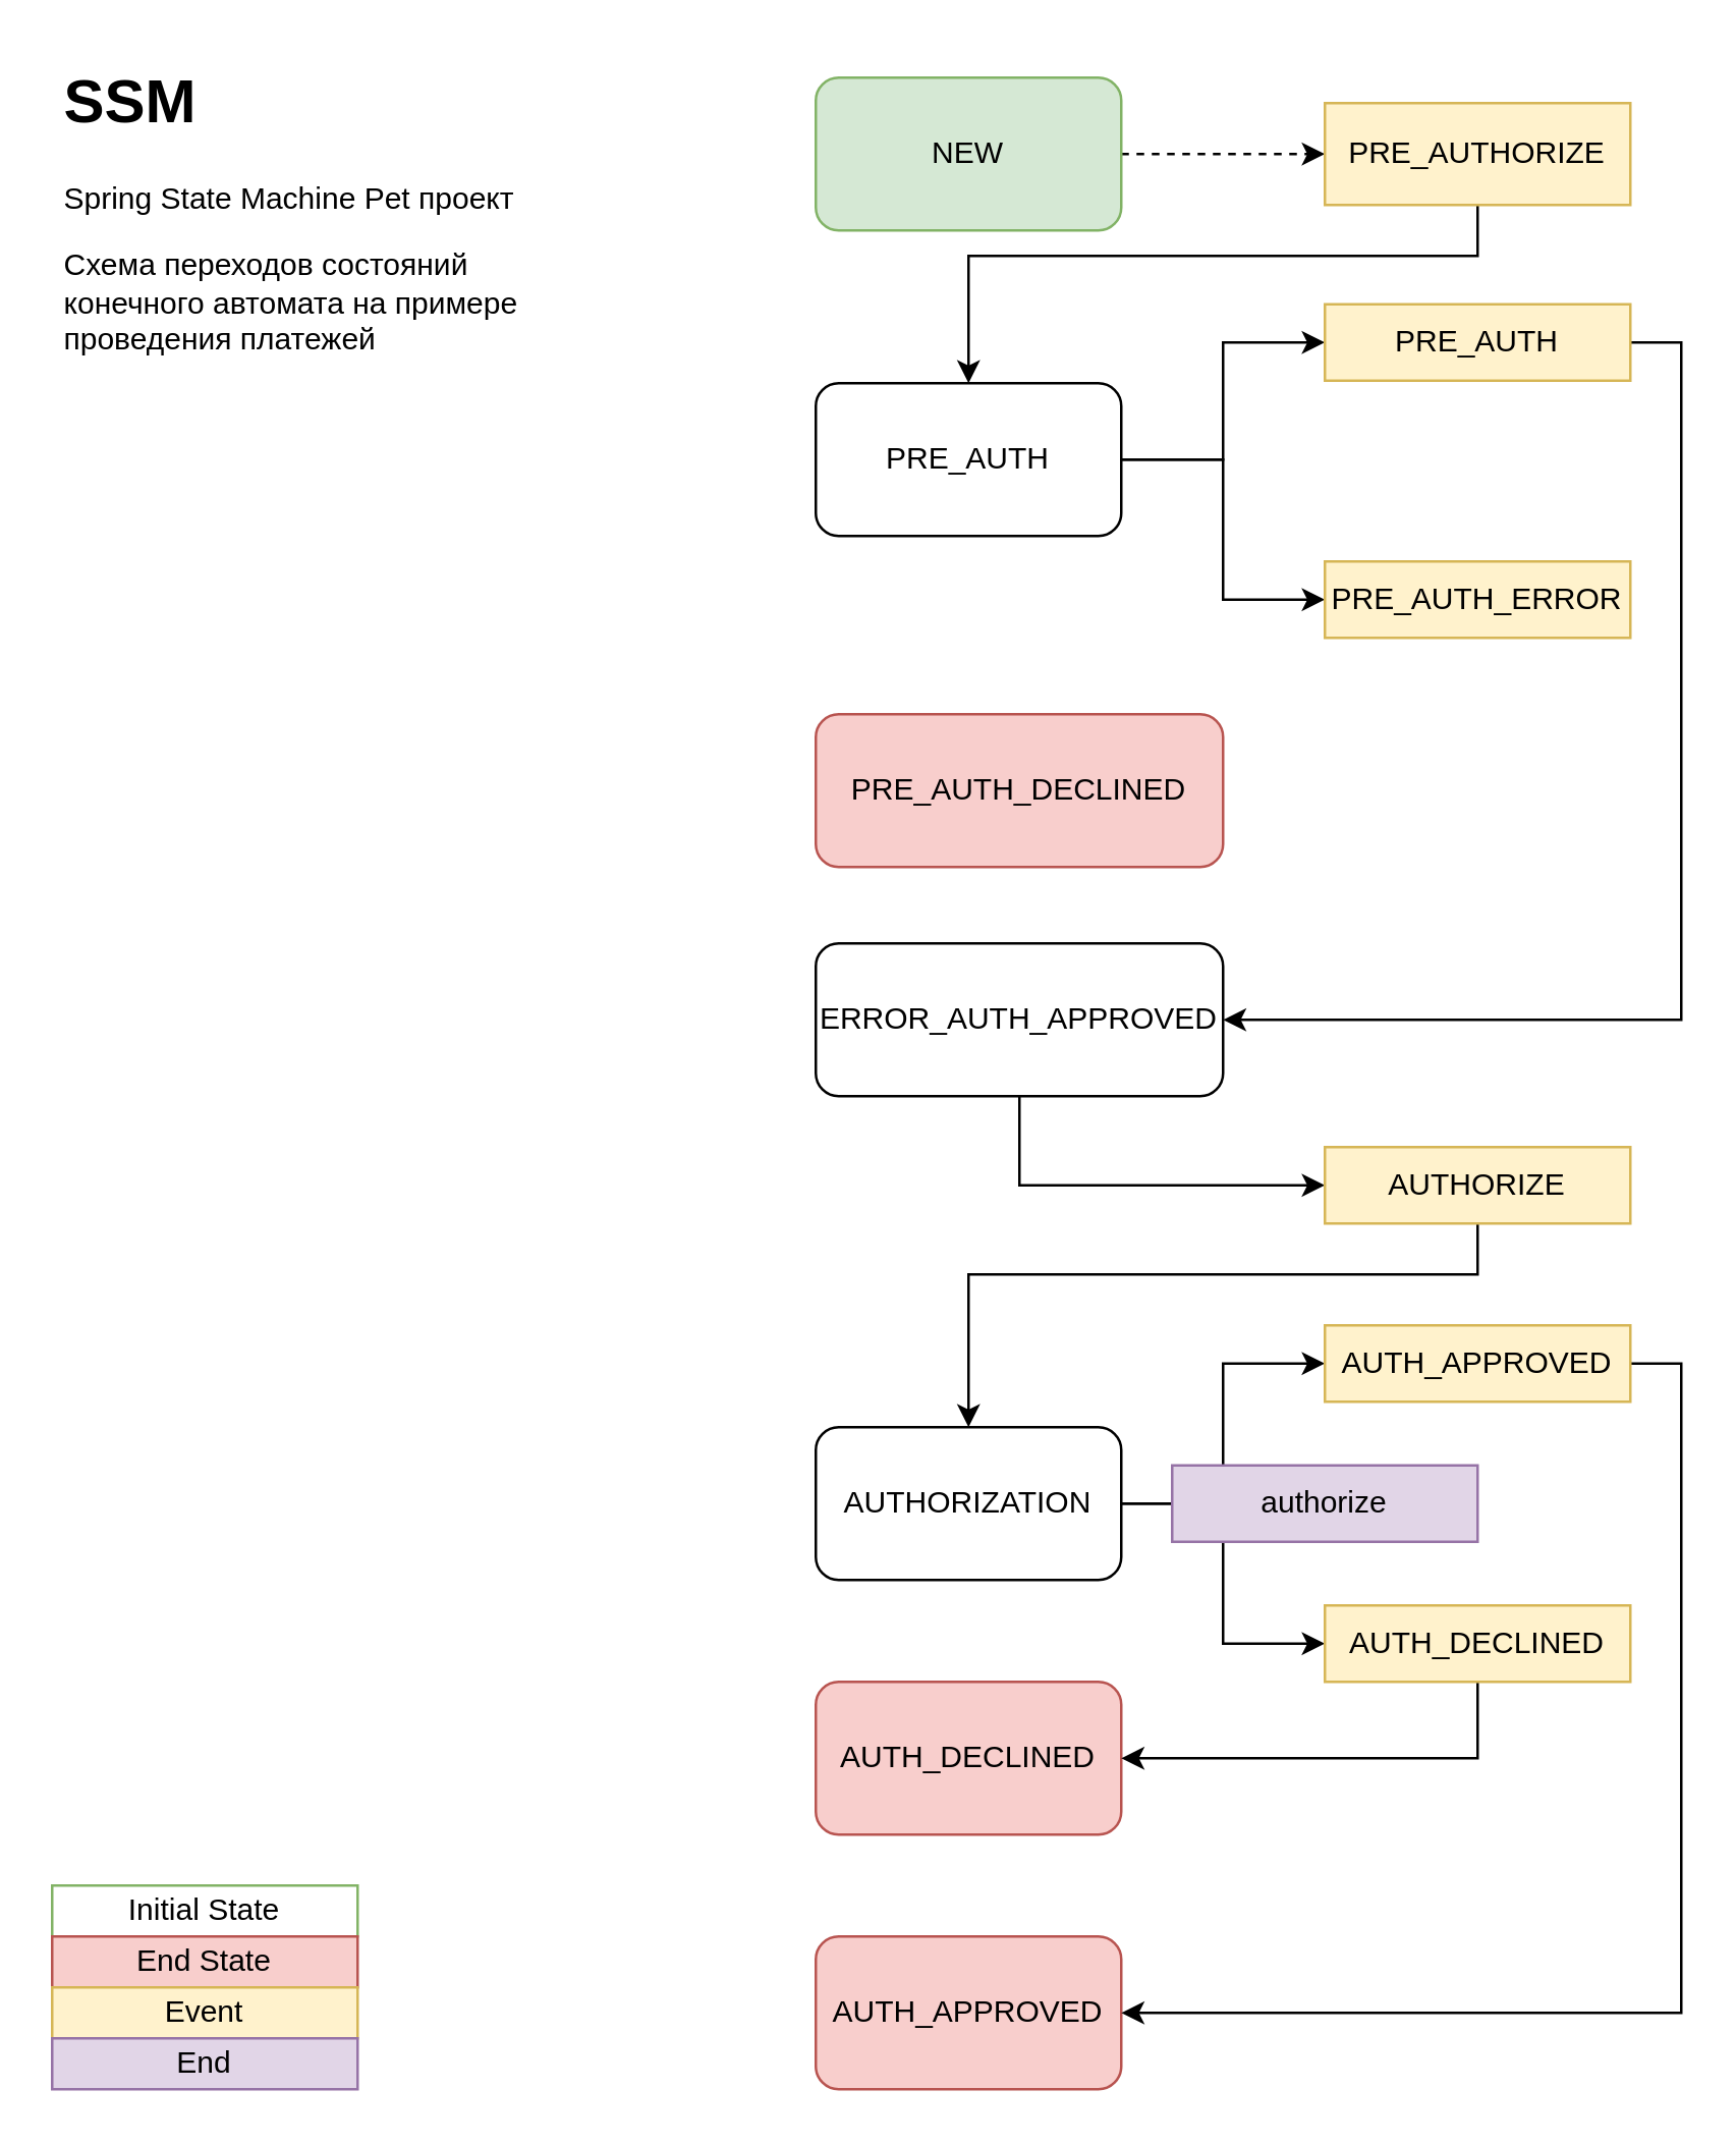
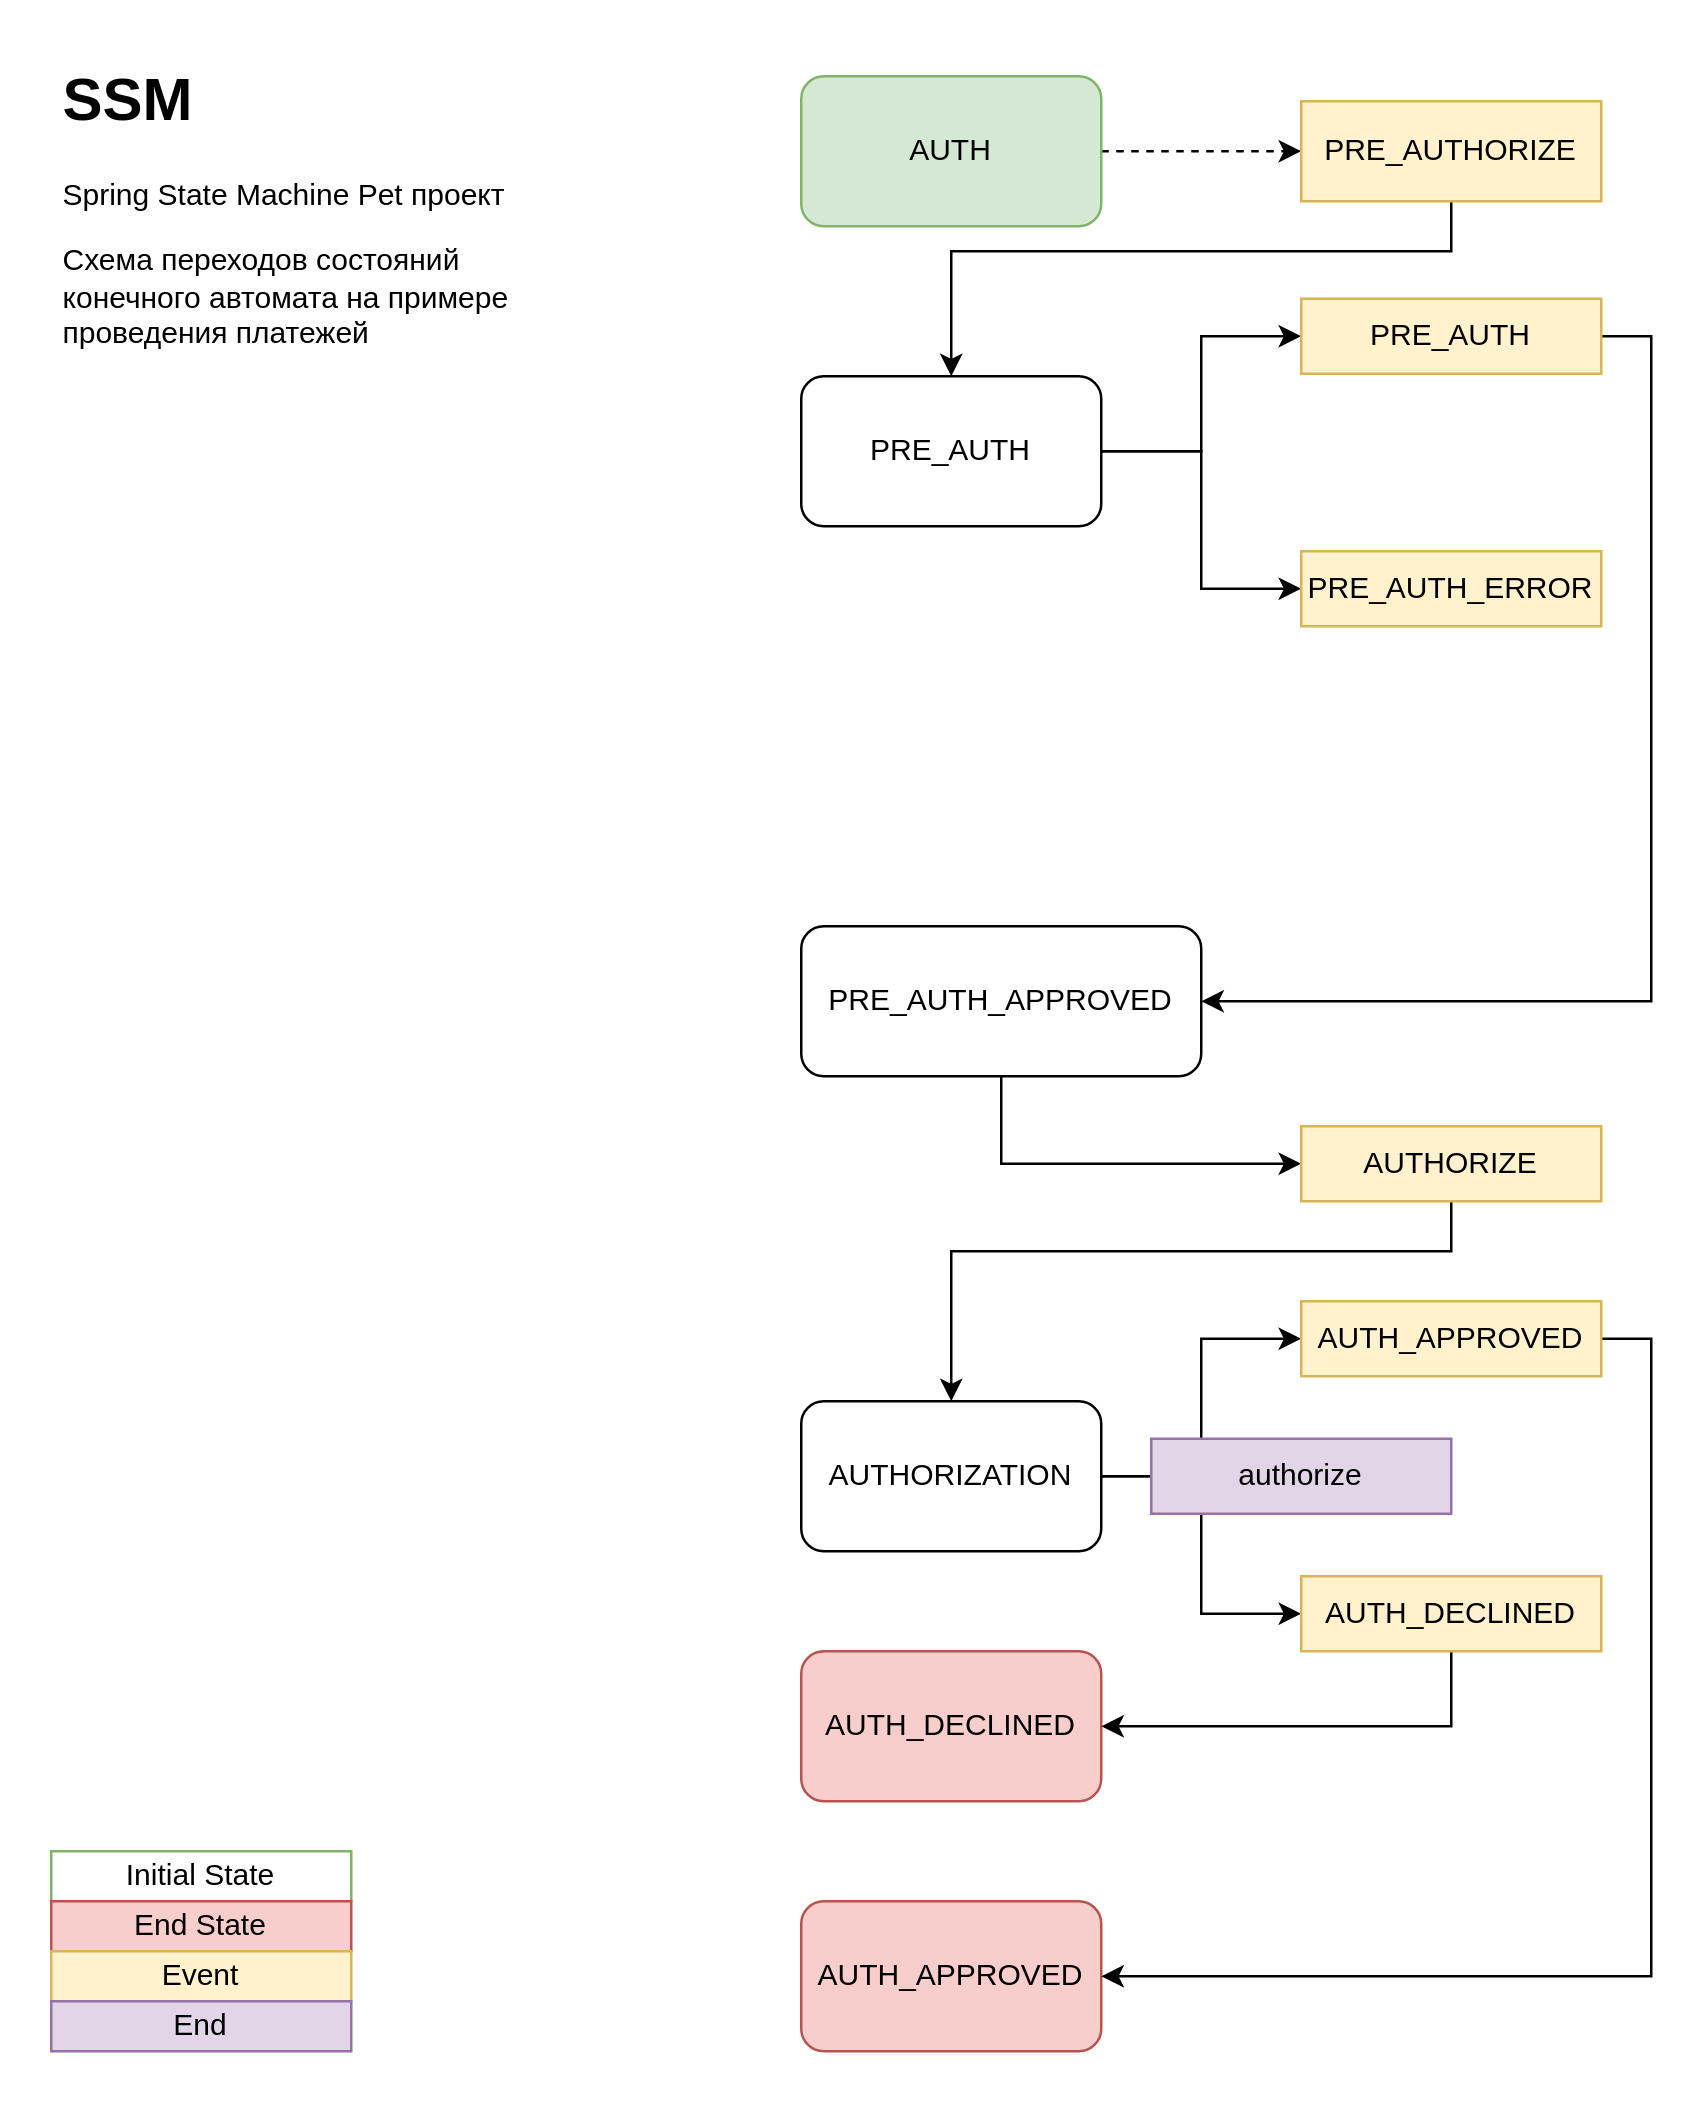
  <mxCell id="0" />
  <mxCell id="1" parent="0" />
  <mxCell id="2" style="edgeStyle=orthogonalEdgeStyle;rounded=0;orthogonalLoop=1;jettySize=auto;html=1;entryX=0;entryY=0.5;entryDx=0;entryDy=0;fontSize=12;dashed=1;" edge="1" parent="1" source="3" target="19"><mxGeometry relative="1" as="geometry" /></mxCell>
- <mxCell id="3" value="NEW" style="rounded=1;whiteSpace=wrap;html=1;fillColor=#d5e8d4;strokeColor=#82b366;" vertex="1" parent="1"><mxGeometry x="320" y="30" width="120" height="60" as="geometry" /></mxCell>
+ <mxCell id="3" value="AUTH" style="rounded=1;whiteSpace=wrap;html=1;fillColor=#d5e8d4;strokeColor=#82b366;" vertex="1" parent="1"><mxGeometry x="320" y="30" width="120" height="60" as="geometry" /></mxCell>
  <mxCell id="4" style="edgeStyle=orthogonalEdgeStyle;rounded=0;orthogonalLoop=1;jettySize=auto;html=1;entryX=0;entryY=0.5;entryDx=0;entryDy=0;fontSize=12;" edge="1" parent="1" source="6" target="21"><mxGeometry relative="1" as="geometry" /></mxCell>
  <mxCell id="5" style="edgeStyle=orthogonalEdgeStyle;rounded=0;orthogonalLoop=1;jettySize=auto;html=1;entryX=0;entryY=0.5;entryDx=0;entryDy=0;fontSize=12;" edge="1" parent="1" source="6" target="22"><mxGeometry relative="1" as="geometry" /></mxCell>
  <mxCell id="6" value="PRE_AUTH" style="rounded=1;whiteSpace=wrap;html=1;" vertex="1" parent="1"><mxGeometry x="320" y="150" width="120" height="60" as="geometry" /></mxCell>
  <mxCell id="7" style="edgeStyle=orthogonalEdgeStyle;rounded=0;orthogonalLoop=1;jettySize=auto;html=1;entryX=0;entryY=0.5;entryDx=0;entryDy=0;fontSize=12;" edge="1" parent="1" source="8" target="24"><mxGeometry relative="1" as="geometry"><Array as="points"><mxPoint x="400" y="465" /></Array></mxGeometry></mxCell>
- <mxCell id="8" value="ERROR_AUTH_APPROVED" style="rounded=1;whiteSpace=wrap;html=1;" vertex="1" parent="1"><mxGeometry x="320" y="370" width="160" height="60" as="geometry" /></mxCell>
- <mxCell id="9" value="PRE_AUTH_DECLINED" style="rounded=1;whiteSpace=wrap;html=1;fillColor=#f8cecc;strokeColor=#b85450;" vertex="1" parent="1"><mxGeometry x="320" y="280" width="160" height="60" as="geometry" /></mxCell>
+ <mxCell id="8" value="PRE_AUTH_APPROVED" style="rounded=1;whiteSpace=wrap;html=1;" vertex="1" parent="1"><mxGeometry x="320" y="370" width="160" height="60" as="geometry" /></mxCell>
  <mxCell id="10" style="edgeStyle=orthogonalEdgeStyle;rounded=0;orthogonalLoop=1;jettySize=auto;html=1;entryX=0;entryY=0.5;entryDx=0;entryDy=0;fontSize=12;" edge="1" parent="1" source="12" target="26"><mxGeometry relative="1" as="geometry" /></mxCell>
  <mxCell id="11" style="edgeStyle=orthogonalEdgeStyle;rounded=0;orthogonalLoop=1;jettySize=auto;html=1;entryX=0;entryY=0.5;entryDx=0;entryDy=0;fontSize=12;" edge="1" parent="1" source="12" target="28"><mxGeometry relative="1" as="geometry" /></mxCell>
  <mxCell id="12" value="AUTHORIZATION" style="whiteSpace=wrap;html=1;rounded=1;" vertex="1" parent="1"><mxGeometry x="320" y="560" width="120" height="60" as="geometry" /></mxCell>
  <mxCell id="13" value="AUTH_APPROVED" style="whiteSpace=wrap;html=1;rounded=1;fillColor=#f8cecc;strokeColor=#b85450;" vertex="1" parent="1"><mxGeometry x="320" y="760" width="120" height="60" as="geometry" /></mxCell>
  <mxCell id="14" value="AUTH_DECLINED" style="whiteSpace=wrap;html=1;rounded=1;fillColor=#f8cecc;strokeColor=#b85450;" vertex="1" parent="1"><mxGeometry x="320" y="660" width="120" height="60" as="geometry" /></mxCell>
  <mxCell id="15" value="Initial State" style="rounded=0;whiteSpace=wrap;html=1;fillColor=#ffffff;strokeColor=#82b366;" vertex="1" parent="1"><mxGeometry x="20" y="740" width="120" height="20" as="geometry" /></mxCell>
  <mxCell id="16" value="End State" style="rounded=0;whiteSpace=wrap;html=1;fillColor=#f8cecc;strokeColor=#b85450;" vertex="1" parent="1"><mxGeometry x="20" y="760" width="120" height="20" as="geometry" /></mxCell>
  <mxCell id="17" value="&lt;font style=&quot;font-size: 12px;&quot;&gt;Event&lt;/font&gt;" style="rounded=0;whiteSpace=wrap;html=1;fontSize=8;fillColor=#fff2cc;strokeColor=#d6b656;" vertex="1" parent="1"><mxGeometry x="20" y="780" width="120" height="20" as="geometry" /></mxCell>
  <mxCell id="18" style="edgeStyle=orthogonalEdgeStyle;rounded=0;orthogonalLoop=1;jettySize=auto;html=1;entryX=0.5;entryY=0;entryDx=0;entryDy=0;fontSize=12;" edge="1" parent="1" source="19" target="6"><mxGeometry relative="1" as="geometry"><Array as="points"><mxPoint x="580" y="100" /><mxPoint x="380" y="100" /></Array></mxGeometry></mxCell>
  <mxCell id="19" value="PRE_AUTHORIZE" style="rounded=0;whiteSpace=wrap;html=1;fontSize=12;fillColor=#fff2cc;strokeColor=#d6b656;" vertex="1" parent="1"><mxGeometry x="520" y="40" width="120" height="40" as="geometry" /></mxCell>
  <mxCell id="20" style="edgeStyle=orthogonalEdgeStyle;rounded=0;orthogonalLoop=1;jettySize=auto;html=1;entryX=1;entryY=0.5;entryDx=0;entryDy=0;fontSize=12;" edge="1" parent="1" source="21" target="8"><mxGeometry relative="1" as="geometry"><Array as="points"><mxPoint x="660" y="134" /><mxPoint x="660" y="400" /></Array></mxGeometry></mxCell>
  <mxCell id="21" value="PRE_AUTH" style="rounded=0;whiteSpace=wrap;html=1;fontSize=12;fillColor=#fff2cc;strokeColor=#d6b656;" vertex="1" parent="1"><mxGeometry x="520" y="119" width="120" height="30" as="geometry" /></mxCell>
  <mxCell id="22" value="PRE_AUTH_ERROR" style="rounded=0;whiteSpace=wrap;html=1;fontSize=12;fillColor=#fff2cc;strokeColor=#d6b656;" vertex="1" parent="1"><mxGeometry x="520" y="220" width="120" height="30" as="geometry" /></mxCell>
  <mxCell id="23" style="edgeStyle=orthogonalEdgeStyle;rounded=0;orthogonalLoop=1;jettySize=auto;html=1;entryX=0.5;entryY=0;entryDx=0;entryDy=0;fontSize=12;" edge="1" parent="1" source="24" target="12"><mxGeometry relative="1" as="geometry"><Array as="points"><mxPoint x="580" y="500" /><mxPoint x="380" y="500" /></Array></mxGeometry></mxCell>
  <mxCell id="24" value="AUTHORIZE" style="rounded=0;whiteSpace=wrap;html=1;fontSize=12;fillColor=#fff2cc;strokeColor=#d6b656;" vertex="1" parent="1"><mxGeometry x="520" y="450" width="120" height="30" as="geometry" /></mxCell>
  <mxCell id="25" style="edgeStyle=orthogonalEdgeStyle;rounded=0;orthogonalLoop=1;jettySize=auto;html=1;entryX=1;entryY=0.5;entryDx=0;entryDy=0;fontSize=12;" edge="1" parent="1" source="26" target="13"><mxGeometry relative="1" as="geometry"><Array as="points"><mxPoint x="660" y="535" /><mxPoint x="660" y="790" /></Array></mxGeometry></mxCell>
  <mxCell id="26" value="AUTH_APPROVED" style="rounded=0;whiteSpace=wrap;html=1;fontSize=12;fillColor=#fff2cc;strokeColor=#d6b656;" vertex="1" parent="1"><mxGeometry x="520" y="520" width="120" height="30" as="geometry" /></mxCell>
  <mxCell id="27" style="edgeStyle=orthogonalEdgeStyle;rounded=0;orthogonalLoop=1;jettySize=auto;html=1;entryX=1;entryY=0.5;entryDx=0;entryDy=0;fontSize=12;" edge="1" parent="1" source="28" target="14"><mxGeometry relative="1" as="geometry"><Array as="points"><mxPoint x="580" y="690" /><mxPoint x="440" y="690" /></Array></mxGeometry></mxCell>
  <mxCell id="28" value="AUTH_DECLINED" style="rounded=0;whiteSpace=wrap;html=1;fontSize=12;fillColor=#fff2cc;strokeColor=#d6b656;" vertex="1" parent="1"><mxGeometry x="520" y="630" width="120" height="30" as="geometry" /></mxCell>
  <mxCell id="29" value="authorize" style="rounded=0;whiteSpace=wrap;html=1;fontSize=12;fillColor=#e1d5e7;strokeColor=#9673a6;" vertex="1" parent="1"><mxGeometry x="460" y="575" width="120" height="30" as="geometry" /></mxCell>
  <mxCell id="30" value="&lt;font style=&quot;font-size: 12px;&quot;&gt;End&lt;/font&gt;" style="rounded=0;whiteSpace=wrap;html=1;fontSize=8;fillColor=#e1d5e7;strokeColor=#9673a6;" vertex="1" parent="1"><mxGeometry x="20" y="800" width="120" height="20" as="geometry" /></mxCell>
  <mxCell id="31" value="&lt;h1&gt;SSM&lt;/h1&gt;&lt;p&gt;Spring State Machine Pet проект&lt;/p&gt;&lt;p&gt;Схема переходов состояний конечного автомата на примере проведения платежей&lt;/p&gt;" style="text;html=1;strokeColor=none;fillColor=none;spacing=5;spacingTop=-20;whiteSpace=wrap;overflow=hidden;rounded=0;fontSize=12;" vertex="1" parent="1"><mxGeometry x="20" y="20" width="190" height="120" as="geometry" /></mxCell>
